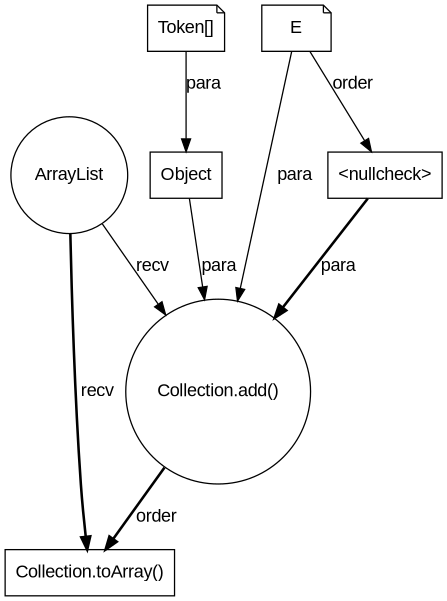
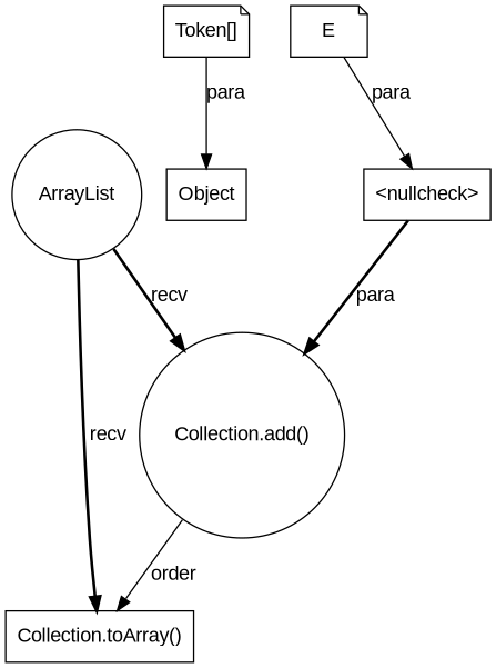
  digraph {
    fontname="Liberation Sans"
    node [fontname="Liberation Sans" shape=box]
    edge [fontname="Liberation Sans" style=solid]
    n1 [label="Collection.add()" shape=circle]
    n2 [label="Collection.toArray()"]
    n3 [label=ArrayList shape=circle]
    n4 [label="Token[]" shape=note]
    n5 [label=Object]
    n6 [label=E shape=note]
    n7 [label="<nullcheck>"]
-   n1 -> n2 [label=order style=bold]
-   n3 -> n1 [label=recv]
+   n1 -> n2 [label=order]
+   n3 -> n1 [label=recv style=bold]
    n3 -> n2 [label=recv style=bold]
    n4 -> n5 [label=para]
-   n5 -> n1 [label=para]
-   n6 -> n1 [label=para]
-   n6 -> n7 [label=order]
+   n6 -> n7 [label=para]
    n7 -> n1 [label=para style=bold]
  }
